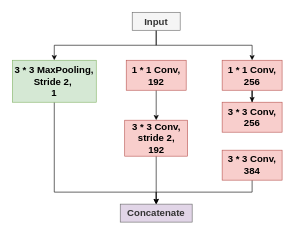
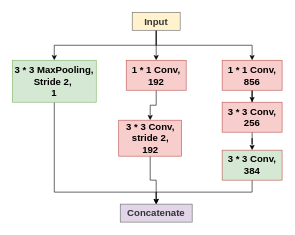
  <mxCell id="0" />
  <mxCell id="1" parent="0" />
+ <mxCell id="2" value="" style="edgeStyle=orthogonalEdgeStyle;rounded=0;orthogonalLoop=1;jettySize=auto;html=1;" parent="1" source="5" target="9" edge="1"><mxGeometry relative="1" as="geometry" /></mxCell>
  <mxCell id="3" style="edgeStyle=orthogonalEdgeStyle;rounded=0;orthogonalLoop=1;jettySize=auto;html=1;exitX=0.5;exitY=1;exitDx=0;exitDy=0;entryX=0.5;entryY=0;entryDx=0;entryDy=0;" parent="1" source="5" target="7" edge="1"><mxGeometry relative="1" as="geometry" /></mxCell>
  <mxCell id="4" style="edgeStyle=orthogonalEdgeStyle;rounded=0;orthogonalLoop=1;jettySize=auto;html=1;exitX=0.5;exitY=1;exitDx=0;exitDy=0;entryX=0.5;entryY=0;entryDx=0;entryDy=0;" parent="1" source="5" target="11" edge="1"><mxGeometry relative="1" as="geometry" /></mxCell>
- <mxCell id="5" value="&lt;b&gt;&lt;font style=&quot;font-size: 16px;&quot;&gt;Input&lt;/font&gt;&lt;/b&gt;" style="rounded=0;whiteSpace=wrap;html=1;fillColor=#f5f5f5;fontColor=#333333;strokeColor=#666666;" parent="1" vertex="1"><mxGeometry x="220" y="20" width="80" height="30" as="geometry" /></mxCell>
+ <mxCell id="5" value="&lt;b&gt;&lt;font style=&quot;font-size: 16px;&quot;&gt;Input&lt;/font&gt;&lt;/b&gt;" style="rounded=0;whiteSpace=wrap;html=1;fillColor=#fff2cc;fontColor=#333333;strokeColor=#666666;" parent="1" vertex="1"><mxGeometry x="220" y="20" width="80" height="30" as="geometry" /></mxCell>
  <mxCell id="6" style="edgeStyle=orthogonalEdgeStyle;rounded=0;orthogonalLoop=1;jettySize=auto;html=1;exitX=0.5;exitY=1;exitDx=0;exitDy=0;entryX=0.5;entryY=0;entryDx=0;entryDy=0;" parent="1" source="7" target="14" edge="1"><mxGeometry relative="1" as="geometry"><Array as="points"><mxPoint x="90" y="320" /><mxPoint x="260" y="320" /></Array></mxGeometry></mxCell>
  <mxCell id="7" value="&lt;b style=&quot;font-size: 16px;&quot;&gt;&lt;font style=&quot;font-size: 16px;&quot;&gt;3 * 3 MaxPooling,&lt;/font&gt;&lt;/b&gt;&lt;div style=&quot;font-size: 16px;&quot;&gt;&lt;b style=&quot;&quot;&gt;&lt;font style=&quot;font-size: 16px;&quot;&gt;Stride 2,&amp;nbsp;&lt;/font&gt;&lt;/b&gt;&lt;/div&gt;&lt;div style=&quot;font-size: 16px;&quot;&gt;&lt;b style=&quot;&quot;&gt;&lt;font style=&quot;font-size: 16px;&quot;&gt;1&lt;/font&gt;&lt;/b&gt;&lt;/div&gt;" style="rounded=0;whiteSpace=wrap;html=1;fillColor=#d5e8d4;strokeColor=#82b366;" parent="1" vertex="1"><mxGeometry x="20" y="100" width="140" height="70" as="geometry" /></mxCell>
  <mxCell id="8" value="" style="edgeStyle=orthogonalEdgeStyle;rounded=0;orthogonalLoop=1;jettySize=auto;html=1;" parent="1" source="9" target="13" edge="1"><mxGeometry relative="1" as="geometry" /></mxCell>
  <mxCell id="9" value="&lt;span style=&quot;font-size: 16px;&quot;&gt;&lt;b&gt;1 * 1 Conv, 192&lt;/b&gt;&lt;/span&gt;" style="rounded=0;whiteSpace=wrap;html=1;fillColor=#f8cecc;strokeColor=#b85450;" parent="1" vertex="1"><mxGeometry x="210" y="100" width="100" height="50" as="geometry" /></mxCell>
  <mxCell id="10" value="" style="edgeStyle=orthogonalEdgeStyle;rounded=0;orthogonalLoop=1;jettySize=auto;html=1;" parent="1" source="11" target="16" edge="1"><mxGeometry relative="1" as="geometry" /></mxCell>
- <mxCell id="11" value="&lt;span style=&quot;font-size: 16px;&quot;&gt;&lt;b&gt;1 * 1 Conv,&lt;/b&gt;&lt;/span&gt;&lt;div&gt;&lt;span style=&quot;font-size: 16px;&quot;&gt;&lt;b&gt;256&lt;/b&gt;&lt;/span&gt;&lt;/div&gt;" style="rounded=0;whiteSpace=wrap;html=1;fillColor=#f8cecc;strokeColor=#b85450;" parent="1" vertex="1"><mxGeometry x="370" y="100" width="100" height="50" as="geometry" /></mxCell>
+ <mxCell id="11" value="&lt;span style=&quot;font-size: 16px;&quot;&gt;&lt;b&gt;1 * 1 Conv,&lt;/b&gt;&lt;/span&gt;&lt;div&gt;&lt;span style=&quot;font-size: 16px;&quot;&gt;&lt;b&gt;856&lt;/b&gt;&lt;/span&gt;&lt;/div&gt;" style="rounded=0;whiteSpace=wrap;html=1;fillColor=#f8cecc;strokeColor=#b85450;" parent="1" vertex="1"><mxGeometry x="370" y="100" width="100" height="50" as="geometry" /></mxCell>
  <mxCell id="12" style="edgeStyle=orthogonalEdgeStyle;rounded=0;orthogonalLoop=1;jettySize=auto;html=1;exitX=0.5;exitY=1;exitDx=0;exitDy=0;entryX=0.5;entryY=0;entryDx=0;entryDy=0;endArrow=open;" parent="1" source="13" target="14" edge="1"><mxGeometry relative="1" as="geometry" /></mxCell>
- <mxCell id="13" value="&lt;span style=&quot;font-size: 16px;&quot;&gt;&lt;b&gt;3 * 3 Conv, stride 2,&lt;/b&gt;&lt;/span&gt;&lt;div&gt;&lt;span style=&quot;font-size: 16px;&quot;&gt;&lt;b&gt;192&lt;/b&gt;&lt;/span&gt;&lt;/div&gt;" style="rounded=0;whiteSpace=wrap;html=1;fillColor=#f8cecc;strokeColor=#b85450;" parent="1" vertex="1"><mxGeometry x="207.5" y="200" width="105" height="60" as="geometry" /></mxCell>
+ <mxCell id="13" value="&lt;span style=&quot;font-size: 16px;&quot;&gt;&lt;b&gt;3 * 3 Conv, stride 2,&lt;/b&gt;&lt;/span&gt;&lt;div&gt;&lt;span style=&quot;font-size: 16px;&quot;&gt;&lt;b&gt;192&lt;/b&gt;&lt;/span&gt;&lt;/div&gt;" style="rounded=0;whiteSpace=wrap;html=1;fillColor=#f8cecc;strokeColor=#b85450;" parent="1" vertex="1"><mxGeometry x="197.5" y="200" width="105" height="60" as="geometry" /></mxCell>
  <mxCell id="14" value="&lt;b&gt;&lt;font style=&quot;font-size: 16px;&quot;&gt;Concatenate&lt;/font&gt;&lt;/b&gt;" style="rounded=0;whiteSpace=wrap;html=1;fillColor=#e1d5e7;fontColor=#333333;strokeColor=#666666;" parent="1" vertex="1"><mxGeometry x="200" y="340" width="120" height="30" as="geometry" /></mxCell>
+ <mxCell id="15" value="" style="edgeStyle=orthogonalEdgeStyle;rounded=0;orthogonalLoop=1;jettySize=auto;html=1;" parent="1" source="16" target="18" edge="1"><mxGeometry relative="1" as="geometry" /></mxCell>
  <mxCell id="16" value="&lt;span style=&quot;font-size: 16px;&quot;&gt;&lt;b&gt;3 * 3 Conv, 256&lt;/b&gt;&lt;/span&gt;" style="rounded=0;whiteSpace=wrap;html=1;fillColor=#f8cecc;strokeColor=#b85450;" parent="1" vertex="1"><mxGeometry x="370" y="170" width="100" height="50" as="geometry" /></mxCell>
  <mxCell id="17" style="edgeStyle=orthogonalEdgeStyle;rounded=0;orthogonalLoop=1;jettySize=auto;html=1;exitX=0.5;exitY=1;exitDx=0;exitDy=0;entryX=0.5;entryY=0;entryDx=0;entryDy=0;" parent="1" source="18" target="14" edge="1"><mxGeometry relative="1" as="geometry" /></mxCell>
- <mxCell id="18" value="&lt;span style=&quot;font-size: 16px;&quot;&gt;&lt;b&gt;3 * 3 Conv, 384&lt;/b&gt;&lt;/span&gt;" style="rounded=0;whiteSpace=wrap;html=1;fillColor=#f8cecc;strokeColor=#b85450;" parent="1" vertex="1"><mxGeometry x="370" y="250" width="100" height="50" as="geometry" /></mxCell>
+ <mxCell id="18" value="&lt;span style=&quot;font-size: 16px;&quot;&gt;&lt;b&gt;3 * 3 Conv, 384&lt;/b&gt;&lt;/span&gt;" style="rounded=0;whiteSpace=wrap;html=1;fillColor=#d5e8d4;strokeColor=#b85450;" parent="1" vertex="1"><mxGeometry x="370" y="250" width="100" height="50" as="geometry" /></mxCell>
